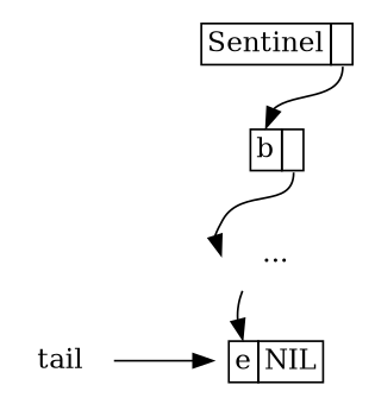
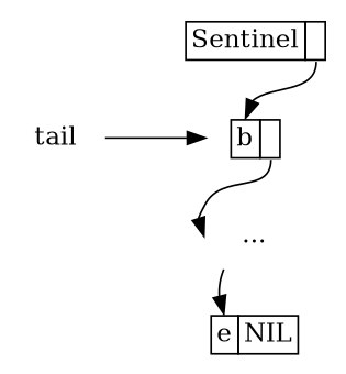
  digraph {
    rankdir=LR
    node [shape=plaintext]
    edge [headport=key]
    n1 [label=<<table BORDER="0" CELLBORDER="1" CELLSPACING="0">       <tr><td>Sentinel</td><td port="next"> </td></tr></table>>]
    n2 [label=<<table BORDER="0" CELLBORDER="1" CELLSPACING="0">        <tr><td port="key">b</td><td port="next"> </td></tr></table>>]
    n3 [label="..."]
    n4 [label=<<table BORDER="0" CELLBORDER="1" CELLSPACING="0">        <tr><td port="key">e</td><td port="next">NIL</td></tr></table>>]
    tail
    subgraph sub_1 {
      rank=same
      n1
      n2
      n3
      n4
    }
    n1 -> n2 [tailport=next]
    n2 -> n3 [headport=w tailport=next]
    n3 -> n4
-   tail -> n4 [headport=""]
+   tail -> n2 [headport=""]
  }
